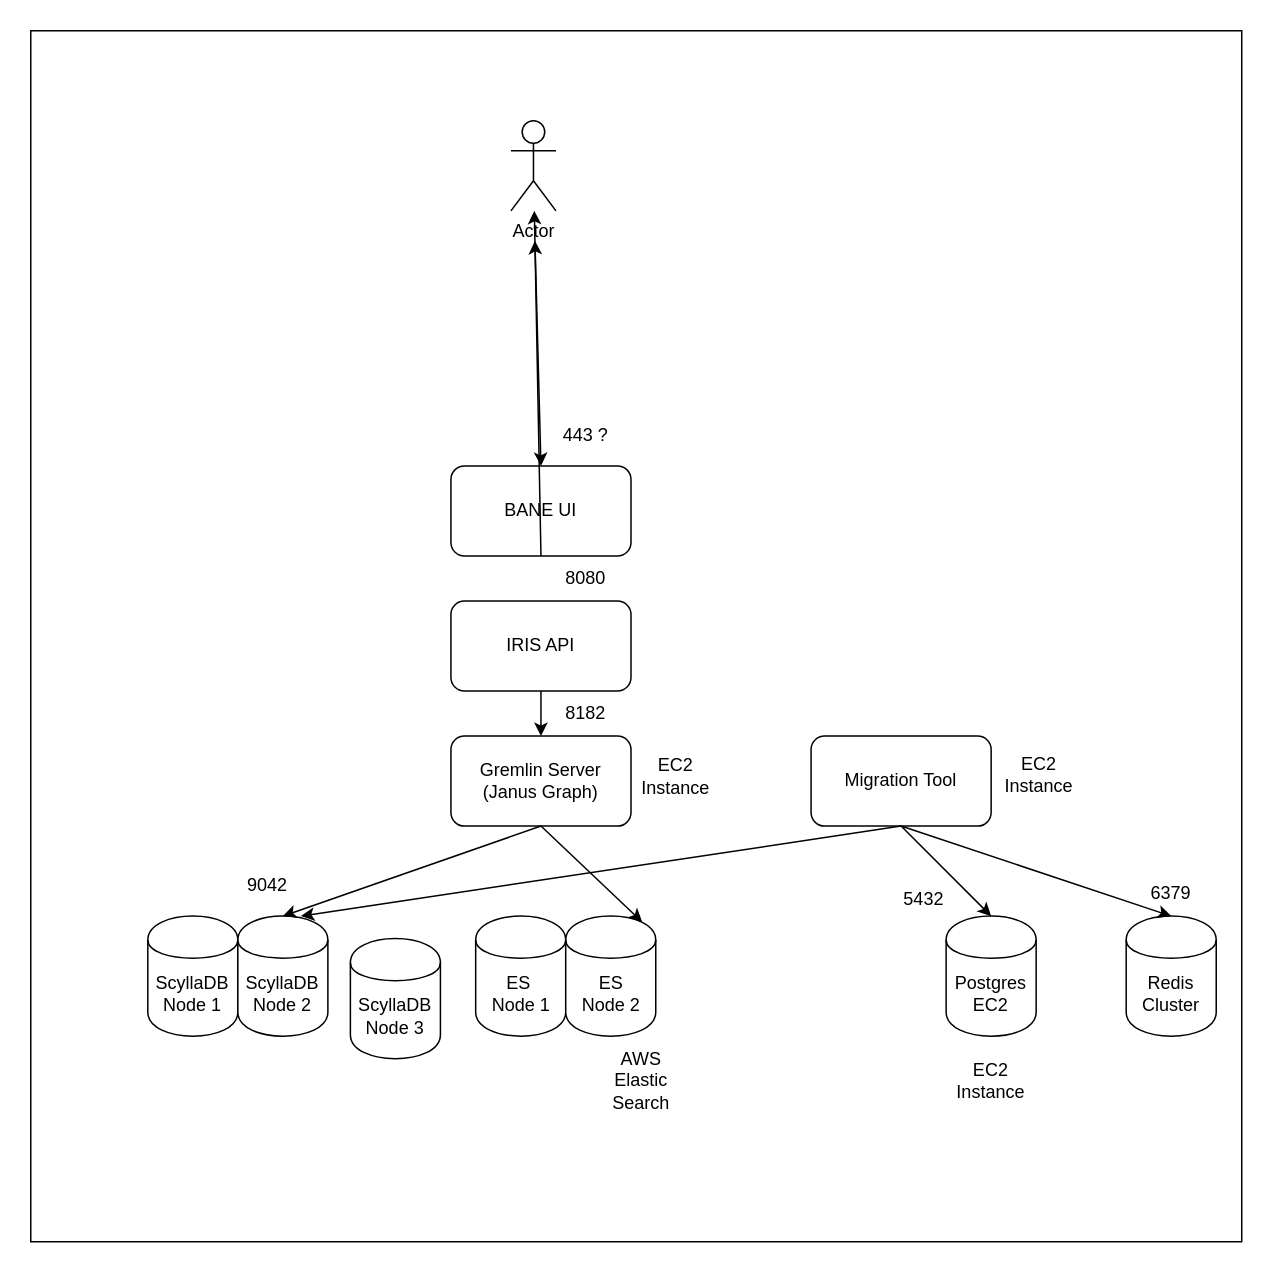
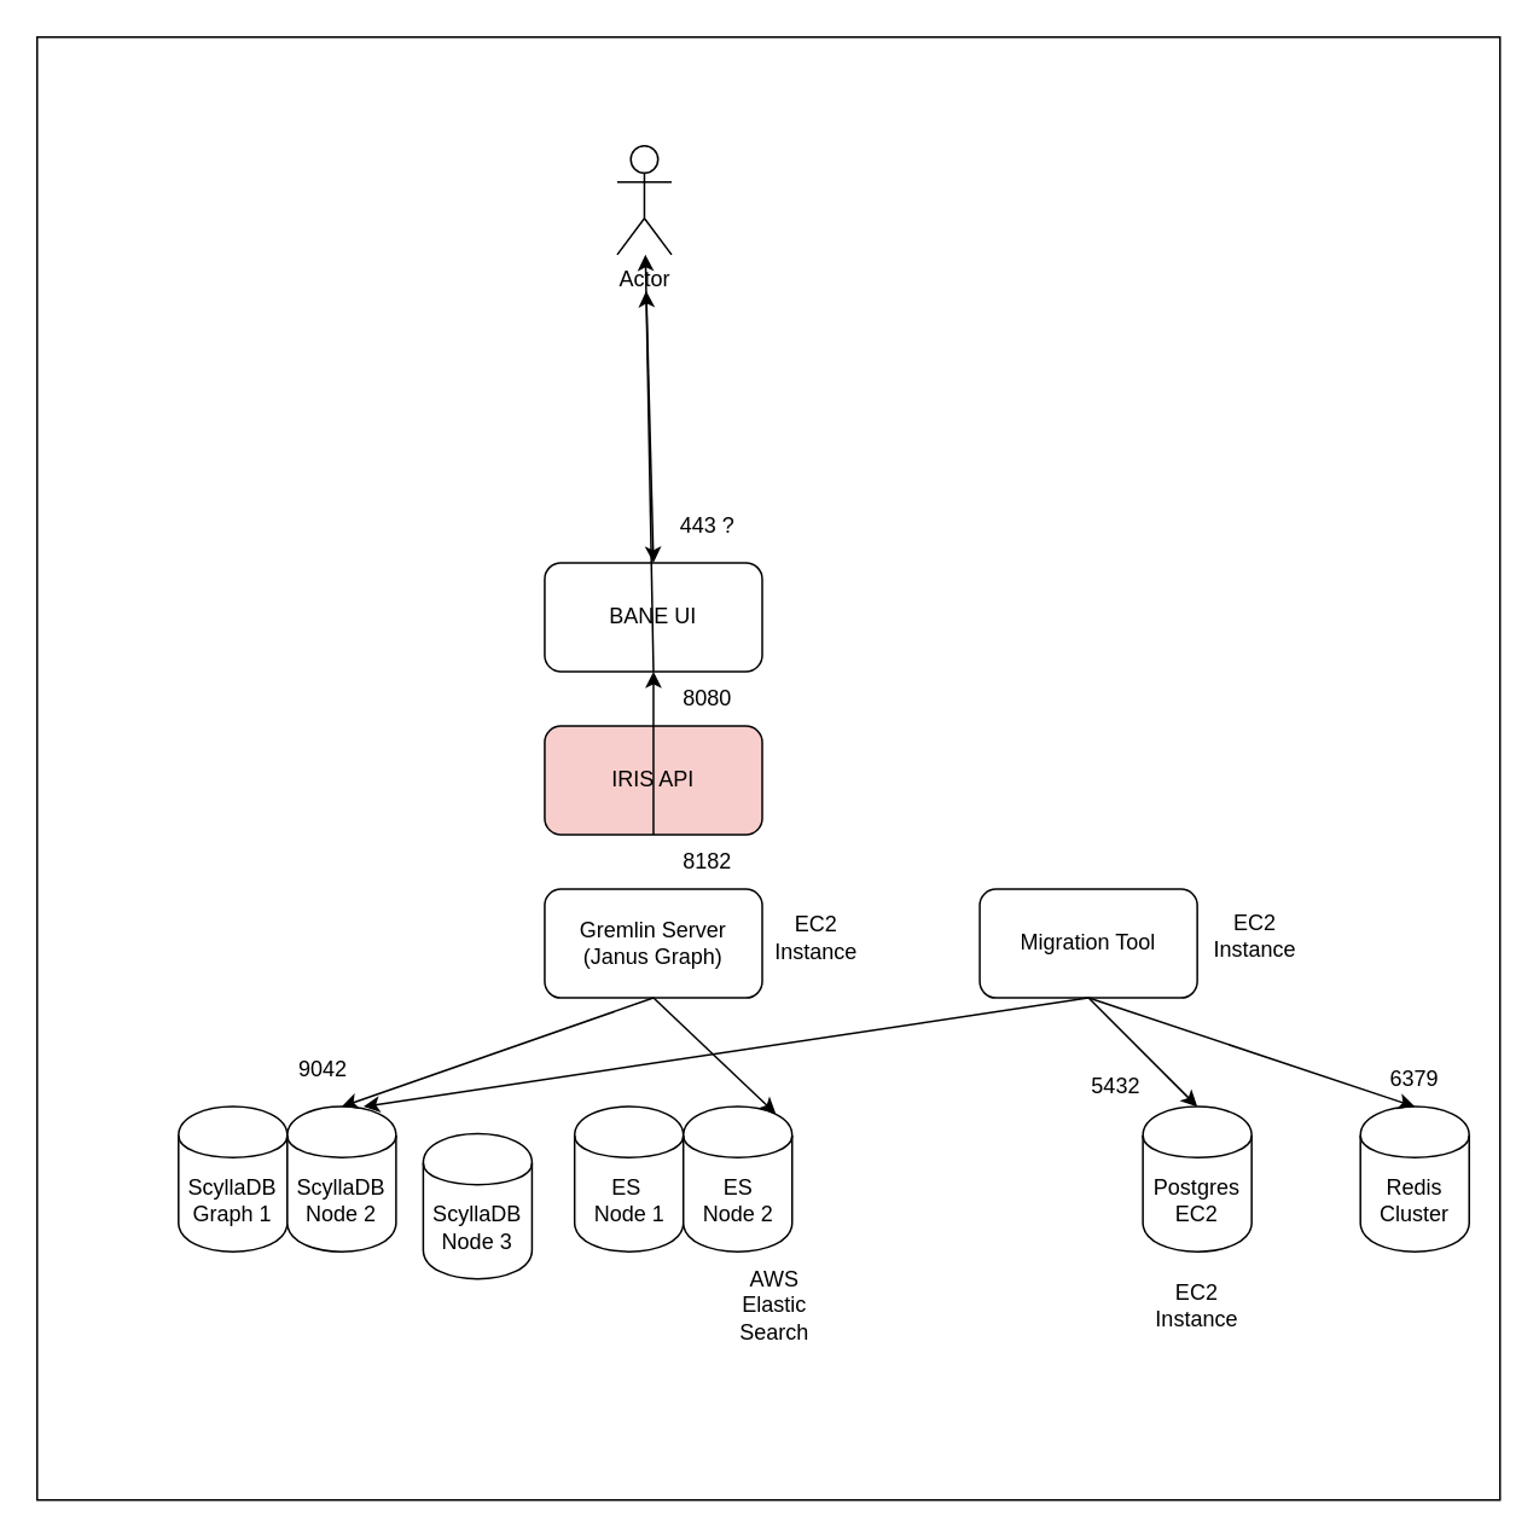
  <mxCell id="0" />
  <mxCell id="1" parent="0" />
  <mxCell id="2" value="" style="whiteSpace=wrap;html=1;aspect=fixed;" vertex="1" parent="1"><mxGeometry x="20" y="20" width="807" height="807" as="geometry" /></mxCell>
- <mxCell id="3" value="ScyllaDB&lt;br&gt;Node 1&lt;br&gt;" style="shape=cylinder;whiteSpace=wrap;html=1;boundedLbl=1;backgroundOutline=1;" vertex="1" parent="1"><mxGeometry x="98" y="610" width="60" height="80" as="geometry" /></mxCell>
+ <mxCell id="3" value="ScyllaDB&lt;br&gt;Graph 1&lt;br&gt;" style="shape=cylinder;whiteSpace=wrap;html=1;boundedLbl=1;backgroundOutline=1;" vertex="1" parent="1"><mxGeometry x="98" y="610" width="60" height="80" as="geometry" /></mxCell>
  <mxCell id="4" value="&lt;span&gt;ScyllaDB&lt;/span&gt;&lt;br&gt;&lt;span&gt;Node 2&lt;/span&gt;" style="shape=cylinder;whiteSpace=wrap;html=1;boundedLbl=1;backgroundOutline=1;" vertex="1" parent="1"><mxGeometry x="158" y="610" width="60" height="80" as="geometry" /></mxCell>
  <mxCell id="5" value="&lt;span&gt;ScyllaDB&lt;/span&gt;&lt;br&gt;&lt;span&gt;Node 3&lt;/span&gt;" style="shape=cylinder;whiteSpace=wrap;html=1;boundedLbl=1;backgroundOutline=1;" vertex="1" parent="1"><mxGeometry x="233" y="625" width="60" height="80" as="geometry" /></mxCell>
  <mxCell id="6" value="ES&amp;nbsp;&lt;br&gt;Node 1&lt;br&gt;" style="shape=cylinder;whiteSpace=wrap;html=1;boundedLbl=1;backgroundOutline=1;" vertex="1" parent="1"><mxGeometry x="316.5" y="610" width="60" height="80" as="geometry" /></mxCell>
  <mxCell id="7" value="ES&lt;br&gt;Node 2&lt;br&gt;" style="shape=cylinder;whiteSpace=wrap;html=1;boundedLbl=1;backgroundOutline=1;" vertex="1" parent="1"><mxGeometry x="376.5" y="610" width="60" height="80" as="geometry" /></mxCell>
  <mxCell id="8" value="Gremlin Server&lt;br&gt;(Janus Graph)&lt;br&gt;" style="rounded=1;whiteSpace=wrap;html=1;" vertex="1" parent="1"><mxGeometry x="300" y="490" width="120" height="60" as="geometry" /></mxCell>
- <mxCell id="9" value="IRIS API" style="rounded=1;whiteSpace=wrap;html=1;" vertex="1" parent="1"><mxGeometry x="300" y="400" width="120" height="60" as="geometry" /></mxCell>
+ <mxCell id="9" value="IRIS API" style="rounded=1;whiteSpace=wrap;html=1;fillColor=#f8cecc;" vertex="1" parent="1"><mxGeometry x="300" y="400" width="120" height="60" as="geometry" /></mxCell>
  <mxCell id="10" value="BANE UI" style="rounded=1;whiteSpace=wrap;html=1;" vertex="1" parent="1"><mxGeometry x="300" y="310" width="120" height="60" as="geometry" /></mxCell>
  <mxCell id="11" value="Migration Tool" style="rounded=1;whiteSpace=wrap;html=1;" vertex="1" parent="1"><mxGeometry x="540" y="490" width="120" height="60" as="geometry" /></mxCell>
  <mxCell id="12" value="Actor" style="shape=umlActor;verticalLabelPosition=bottom;labelBackgroundColor=#ffffff;verticalAlign=top;html=1;outlineConnect=0;" vertex="1" parent="1"><mxGeometry x="340" y="80" width="30" height="60" as="geometry" /></mxCell>
  <mxCell id="13" value="" style="endArrow=classic;startArrow=classic;html=1;exitX=0.5;exitY=0;exitDx=0;exitDy=0;" edge="1" parent="1" source="10"><mxGeometry width="50" height="50" relative="1" as="geometry"><mxPoint x="340" y="240" as="sourcePoint" /><mxPoint x="356" y="160" as="targetPoint" /></mxGeometry></mxCell>
  <mxCell id="14" value="" style="endArrow=classic;html=1;exitX=0.5;exitY=1;exitDx=0;exitDy=0;" edge="1" parent="1" source="10" target="12"><mxGeometry width="50" height="50" relative="1" as="geometry"><mxPoint x="340" y="420" as="sourcePoint" /><mxPoint x="390" y="370" as="targetPoint" /></mxGeometry></mxCell>
- <mxCell id="15" value="" style="endArrow=classic;html=1;exitX=0.5;exitY=1;exitDx=0;exitDy=0;entryX=0.5;entryY=0;entryDx=0;entryDy=0;" edge="1" parent="1" source="9" target="8"><mxGeometry width="50" height="50" relative="1" as="geometry"><mxPoint x="360" y="469.289" as="sourcePoint" /><mxPoint x="360" y="419.289" as="targetPoint" /></mxGeometry></mxCell>
+ <mxCell id="15" value="" style="endArrow=classic;html=1;exitX=0.5;exitY=1;exitDx=0;exitDy=0;" edge="1" parent="1" source="9" target="10"><mxGeometry width="50" height="50" relative="1" as="geometry"><mxPoint x="360" y="469.289" as="sourcePoint" /><mxPoint x="360" y="419.289" as="targetPoint" /></mxGeometry></mxCell>
  <mxCell id="16" value="" style="endArrow=classic;html=1;entryX=0.5;entryY=0;entryDx=0;entryDy=0;exitX=0.5;exitY=1;exitDx=0;exitDy=0;" edge="1" parent="1" source="8" target="4"><mxGeometry width="50" height="50" relative="1" as="geometry"><mxPoint x="260" y="620" as="sourcePoint" /><mxPoint x="310" y="570" as="targetPoint" /></mxGeometry></mxCell>
  <mxCell id="17" value="" style="endArrow=classic;html=1;entryX=0.85;entryY=0.05;entryDx=0;entryDy=0;entryPerimeter=0;" edge="1" parent="1" target="7"><mxGeometry width="50" height="50" relative="1" as="geometry"><mxPoint x="360" y="550" as="sourcePoint" /><mxPoint x="510" y="550" as="targetPoint" /></mxGeometry></mxCell>
  <mxCell id="18" value="" style="endArrow=classic;html=1;exitX=0.5;exitY=1;exitDx=0;exitDy=0;" edge="1" parent="1" source="11"><mxGeometry width="50" height="50" relative="1" as="geometry"><mxPoint x="570" y="600" as="sourcePoint" /><mxPoint x="200" y="610" as="targetPoint" /></mxGeometry></mxCell>
  <mxCell id="19" value="Postgres&lt;br&gt;EC2&lt;br&gt;" style="shape=cylinder;whiteSpace=wrap;html=1;boundedLbl=1;backgroundOutline=1;" vertex="1" parent="1"><mxGeometry x="630" y="610" width="60" height="80" as="geometry" /></mxCell>
  <mxCell id="20" value="" style="endArrow=classic;html=1;entryX=0.5;entryY=0;entryDx=0;entryDy=0;" edge="1" parent="1" target="19"><mxGeometry width="50" height="50" relative="1" as="geometry"><mxPoint x="600" y="550" as="sourcePoint" /><mxPoint x="650" y="550" as="targetPoint" /></mxGeometry></mxCell>
  <mxCell id="21" value="EC2 Instance" style="text;html=1;strokeColor=none;fillColor=none;align=center;verticalAlign=middle;whiteSpace=wrap;rounded=0;" vertex="1" parent="1"><mxGeometry x="640" y="710" width="40" height="20" as="geometry" /></mxCell>
  <mxCell id="22" value="AWS Elastic Search" style="text;html=1;strokeColor=none;fillColor=none;align=center;verticalAlign=middle;whiteSpace=wrap;rounded=0;" vertex="1" parent="1"><mxGeometry x="406.5" y="710" width="40" height="20" as="geometry" /></mxCell>
  <mxCell id="23" value="&lt;span&gt;9042&lt;/span&gt;" style="text;html=1;strokeColor=none;fillColor=none;align=center;verticalAlign=middle;whiteSpace=wrap;rounded=0;" vertex="1" parent="1"><mxGeometry x="158" y="580" width="40" height="20" as="geometry" /></mxCell>
  <mxCell id="24" value="5432" style="text;html=1;" vertex="1" parent="1"><mxGeometry x="600" y="585" width="50" height="30" as="geometry" /></mxCell>
  <mxCell id="25" value="Redis&lt;br&gt;Cluster&lt;br&gt;" style="shape=cylinder;whiteSpace=wrap;html=1;boundedLbl=1;backgroundOutline=1;" vertex="1" parent="1"><mxGeometry x="750" y="610" width="60" height="80" as="geometry" /></mxCell>
  <mxCell id="26" value="" style="endArrow=classic;html=1;entryX=0.5;entryY=0;entryDx=0;entryDy=0;" edge="1" parent="1" target="25"><mxGeometry width="50" height="50" relative="1" as="geometry"><mxPoint x="600" y="550" as="sourcePoint" /><mxPoint x="730" y="550" as="targetPoint" /></mxGeometry></mxCell>
  <mxCell id="27" value="&lt;span&gt;6379&lt;/span&gt;" style="text;html=1;strokeColor=none;fillColor=none;align=center;verticalAlign=middle;whiteSpace=wrap;rounded=0;" vertex="1" parent="1"><mxGeometry x="760" y="585" width="40" height="20" as="geometry" /></mxCell>
  <mxCell id="28" value="8182" style="text;html=1;strokeColor=none;fillColor=none;align=center;verticalAlign=middle;whiteSpace=wrap;rounded=0;" vertex="1" parent="1"><mxGeometry x="370" y="465" width="40" height="20" as="geometry" /></mxCell>
  <mxCell id="29" value="EC2 Instance" style="text;html=1;strokeColor=none;fillColor=none;align=center;verticalAlign=middle;whiteSpace=wrap;rounded=0;" vertex="1" parent="1"><mxGeometry x="672" y="506" width="40" height="20" as="geometry" /></mxCell>
  <mxCell id="30" value="EC2 Instance" style="text;html=1;strokeColor=none;fillColor=none;align=center;verticalAlign=middle;whiteSpace=wrap;rounded=0;" vertex="1" parent="1"><mxGeometry x="429.5" y="507" width="40" height="20" as="geometry" /></mxCell>
  <mxCell id="31" value="8080" style="text;html=1;strokeColor=none;fillColor=none;align=center;verticalAlign=middle;whiteSpace=wrap;rounded=0;" vertex="1" parent="1"><mxGeometry x="370" y="375" width="40" height="20" as="geometry" /></mxCell>
  <mxCell id="32" value="443 ?" style="text;html=1;strokeColor=none;fillColor=none;align=center;verticalAlign=middle;whiteSpace=wrap;rounded=0;" vertex="1" parent="1"><mxGeometry x="370" y="280" width="40" height="20" as="geometry" /></mxCell>
